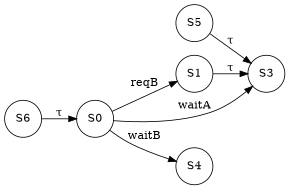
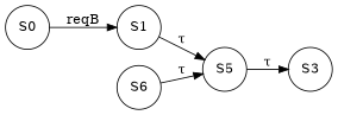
  digraph {
    rankdir=LR
    node [shape=circle]
    S0
    S1
    S3
-   S4
    S5
    S6
    S0 -> S1 [label=reqB]
-   S0 -> S3 [label=waitA]
-   S0 -> S4 [label=waitB]
-   S1 -> S3 [label="τ"]
+   S1 -> S5 [label="τ"]
    S5 -> S3 [label="τ"]
-   S6 -> S0 [label="τ"]
+   S6 -> S5 [label="τ"]
  }
